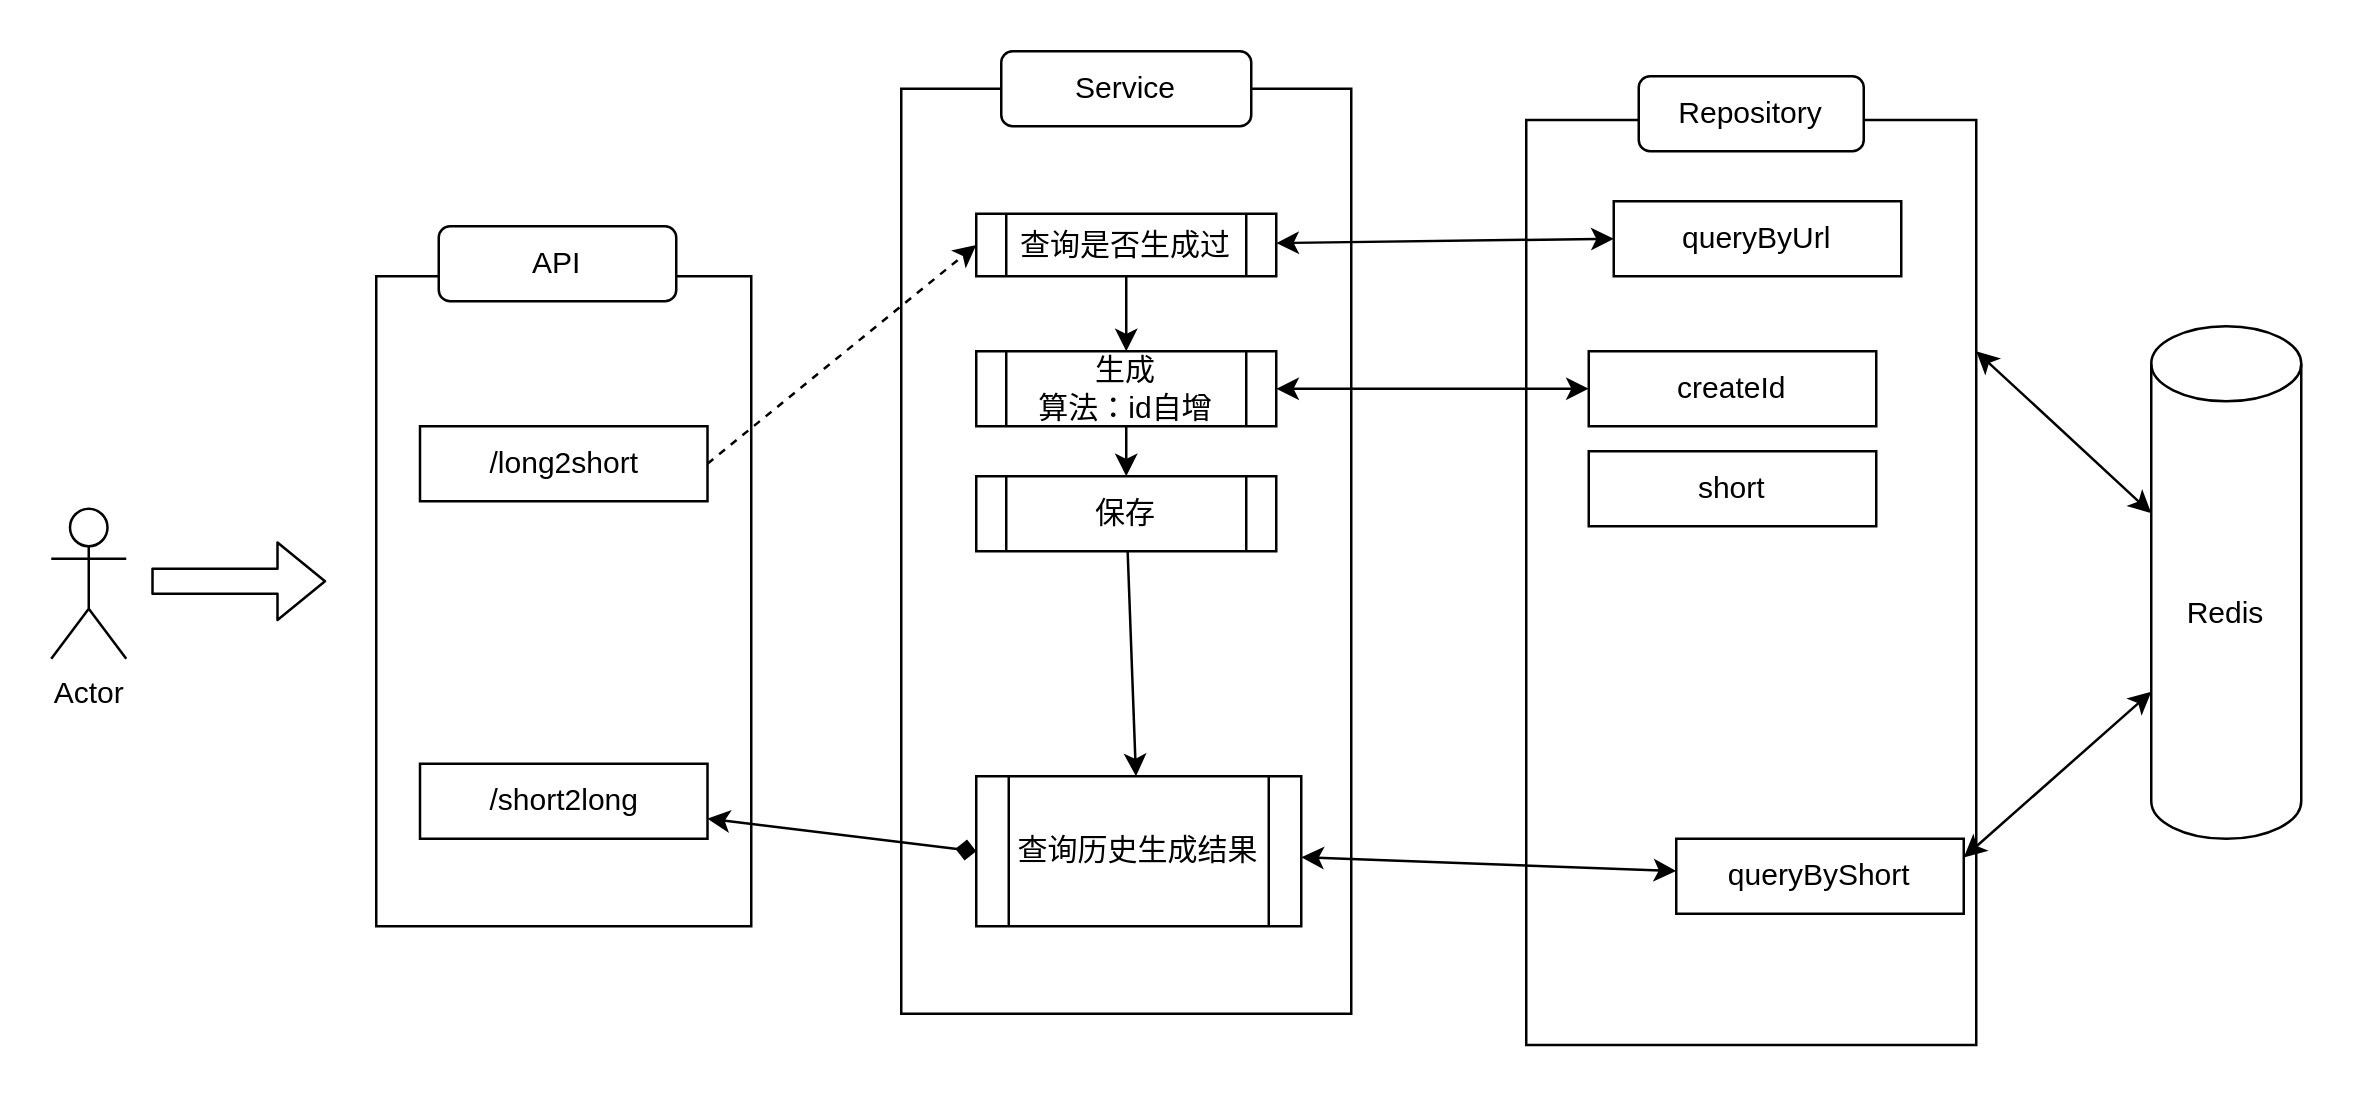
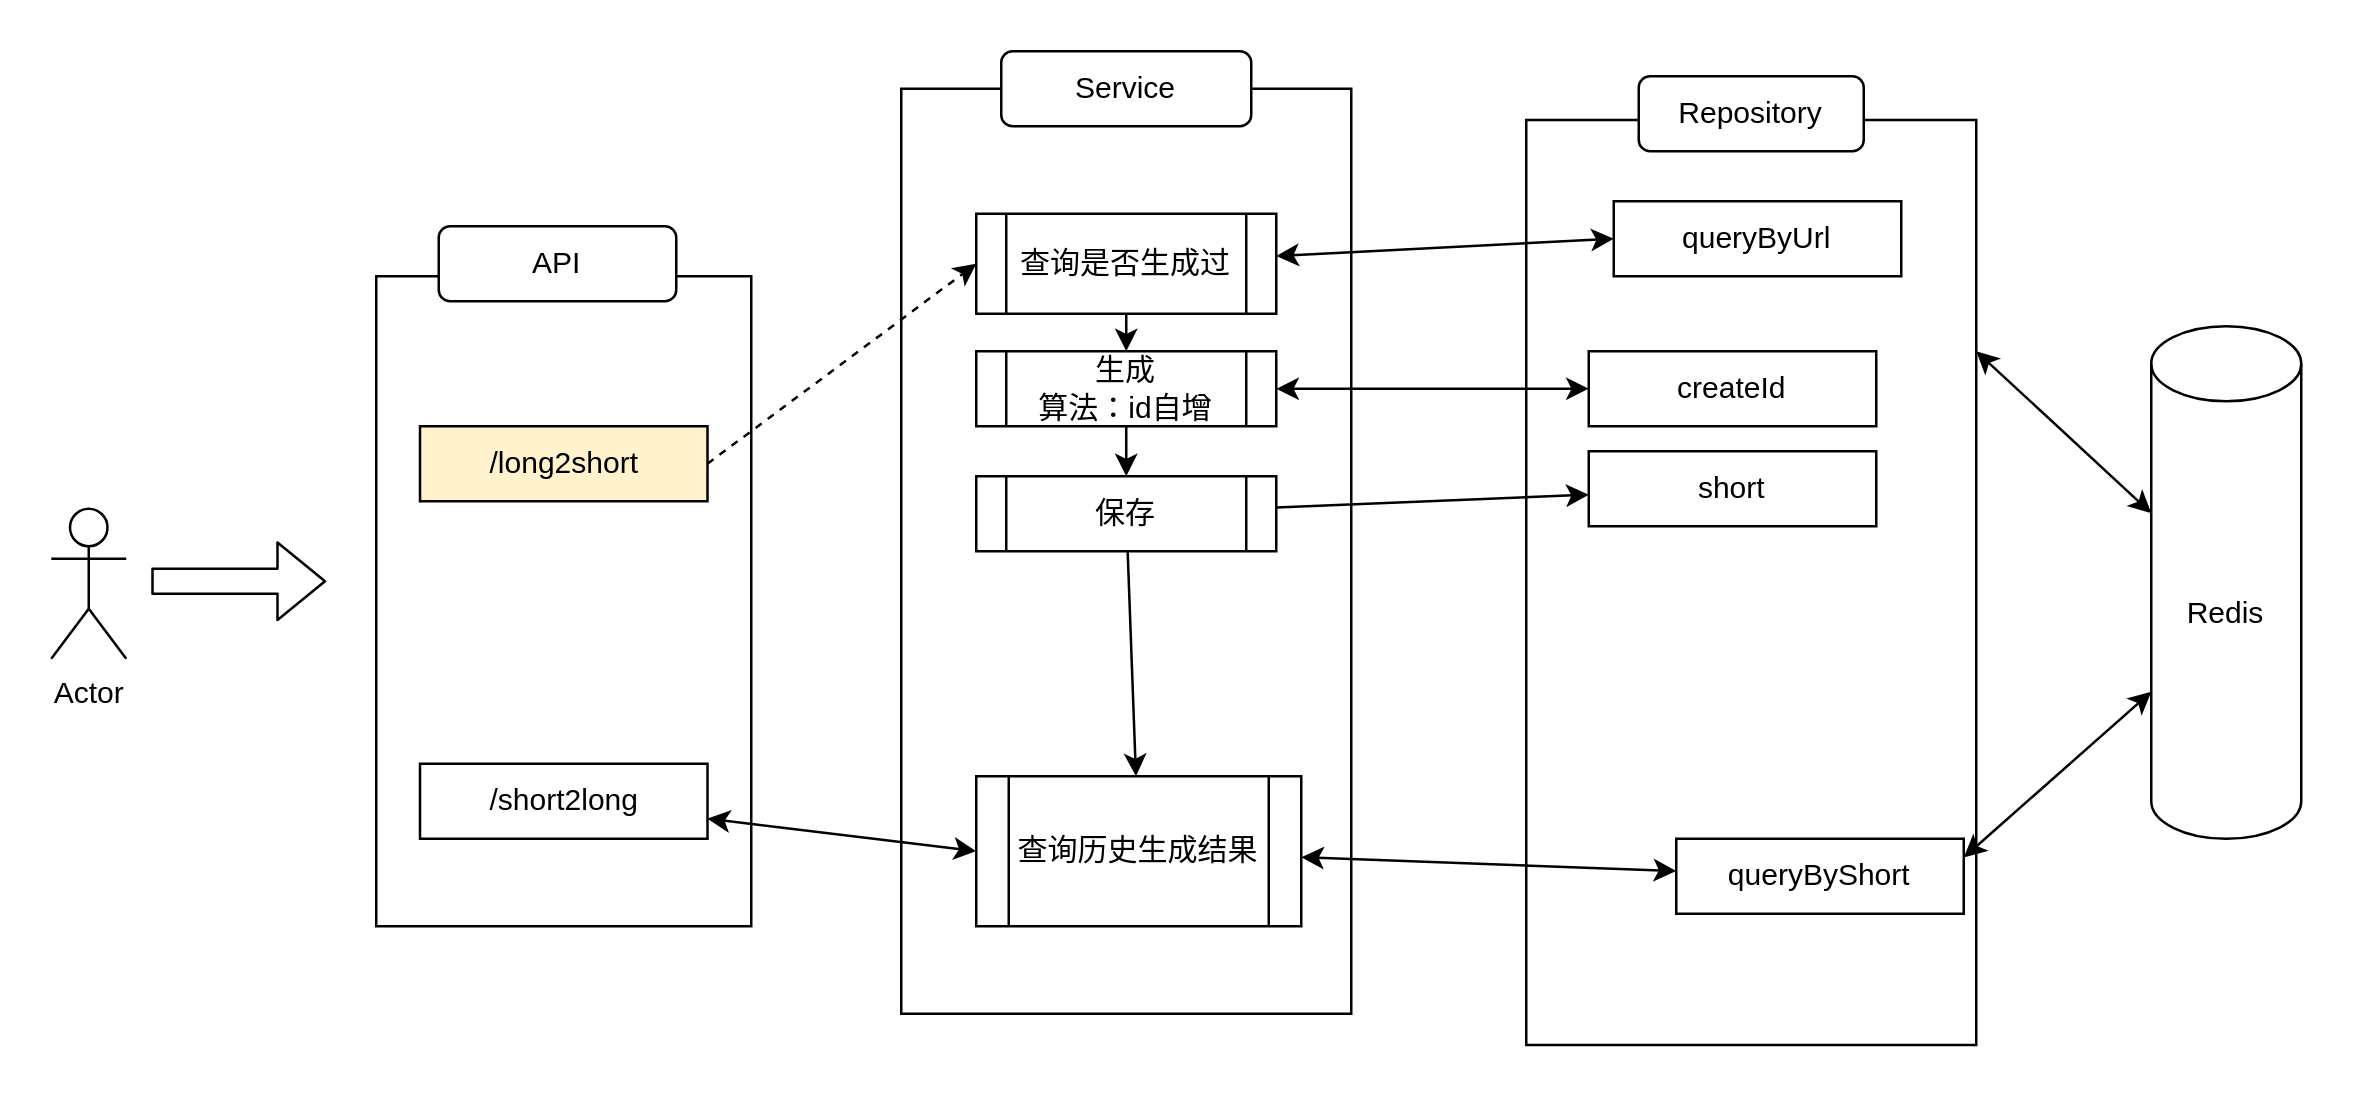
  <mxCell id="0" />
  <mxCell id="1" parent="0" />
  <mxCell id="2" style="edgeStyle=none;html=1;startArrow=classic;startFill=1;exitX=1;exitY=0.25;exitDx=0;exitDy=0;" edge="1" parent="1" source="3" target="7"><mxGeometry relative="1" as="geometry" /></mxCell>
  <mxCell id="3" value="" style="rounded=0;whiteSpace=wrap;html=1;" vertex="1" parent="1"><mxGeometry x="610" y="47.5" width="180" height="370" as="geometry" /></mxCell>
  <mxCell id="4" value="" style="rounded=0;whiteSpace=wrap;html=1;" parent="1" vertex="1"><mxGeometry x="360" y="35" width="180" height="370" as="geometry" /></mxCell>
  <mxCell id="5" value="" style="rounded=0;whiteSpace=wrap;html=1;" parent="1" vertex="1"><mxGeometry x="150" y="110" width="150" height="260" as="geometry" /></mxCell>
  <mxCell id="6" style="edgeStyle=none;html=1;entryX=0;entryY=0.5;entryDx=0;entryDy=0;startArrow=none;startFill=0;exitX=1;exitY=0.5;exitDx=0;exitDy=0;dashed=1;" parent="1" source="11" target="10" edge="1"><mxGeometry relative="1" as="geometry" /></mxCell>
  <mxCell id="7" value="Redis" style="shape=cylinder3;whiteSpace=wrap;html=1;boundedLbl=1;backgroundOutline=1;size=15;" parent="1" vertex="1"><mxGeometry x="860" y="130" width="60" height="205" as="geometry" /></mxCell>
  <mxCell id="8" style="edgeStyle=none;html=1;entryX=0;entryY=0.5;entryDx=0;entryDy=0;startArrow=classic;startFill=1;" edge="1" parent="1" source="10" target="21"><mxGeometry relative="1" as="geometry" /></mxCell>
  <mxCell id="9" style="edgeStyle=none;html=1;startArrow=none;startFill=0;" edge="1" parent="1" source="10" target="14"><mxGeometry relative="1" as="geometry" /></mxCell>
- <mxCell id="10" value="查询是否生成过" style="shape=process;whiteSpace=wrap;html=1;backgroundOutline=1;" parent="1" vertex="1"><mxGeometry x="390" y="85" width="120" height="25" as="geometry" /></mxCell>
- <mxCell id="11" value="/long2short" style="rounded=0;whiteSpace=wrap;html=1;" parent="1" vertex="1"><mxGeometry x="167.5" y="170" width="115" height="30" as="geometry" /></mxCell>
+ <mxCell id="10" value="查询是否生成过" style="shape=process;whiteSpace=wrap;html=1;backgroundOutline=1;" parent="1" vertex="1"><mxGeometry x="390" y="85" width="120" height="40" as="geometry" /></mxCell>
+ <mxCell id="11" value="/long2short" style="rounded=0;whiteSpace=wrap;html=1;fillColor=#fff2cc;" parent="1" vertex="1"><mxGeometry x="167.5" y="170" width="115" height="30" as="geometry" /></mxCell>
  <mxCell id="12" style="edgeStyle=none;html=1;startArrow=classic;startFill=1;" edge="1" parent="1" source="14" target="22"><mxGeometry relative="1" as="geometry" /></mxCell>
  <mxCell id="13" style="edgeStyle=none;html=1;startArrow=none;startFill=0;" edge="1" parent="1" source="14" target="28"><mxGeometry relative="1" as="geometry" /></mxCell>
  <mxCell id="14" value="生成&lt;br&gt;算法：id自增" style="shape=process;whiteSpace=wrap;html=1;backgroundOutline=1;" parent="1" vertex="1"><mxGeometry x="390" y="140" width="120" height="30" as="geometry" /></mxCell>
- <mxCell id="15" style="edgeStyle=none;html=1;entryX=0;entryY=0.5;entryDx=0;entryDy=0;startArrow=classic;startFill=1;endArrow=diamond;" parent="1" source="16" target="18" edge="1"><mxGeometry relative="1" as="geometry" /></mxCell>
+ <mxCell id="15" style="edgeStyle=none;html=1;entryX=0;entryY=0.5;entryDx=0;entryDy=0;startArrow=classic;startFill=1;" parent="1" source="16" target="18" edge="1"><mxGeometry relative="1" as="geometry" /></mxCell>
  <mxCell id="16" value="/short2long" style="rounded=0;whiteSpace=wrap;html=1;" parent="1" vertex="1"><mxGeometry x="167.5" y="305" width="115" height="30" as="geometry" /></mxCell>
  <mxCell id="17" style="edgeStyle=none;html=1;startArrow=classic;startFill=1;" edge="1" parent="1" source="18" target="24"><mxGeometry relative="1" as="geometry" /></mxCell>
  <mxCell id="18" value="查询历史生成结果" style="shape=process;whiteSpace=wrap;html=1;backgroundOutline=1;" parent="1" vertex="1"><mxGeometry x="390" y="310" width="130" height="60" as="geometry" /></mxCell>
  <mxCell id="19" value="Service" style="rounded=1;whiteSpace=wrap;html=1;" parent="1" vertex="1"><mxGeometry x="400" y="20" width="100" height="30" as="geometry" /></mxCell>
  <mxCell id="20" value="Repository" style="rounded=1;whiteSpace=wrap;html=1;" vertex="1" parent="1"><mxGeometry x="655" y="30" width="90" height="30" as="geometry" /></mxCell>
  <mxCell id="21" value="queryByUrl" style="rounded=0;whiteSpace=wrap;html=1;" vertex="1" parent="1"><mxGeometry x="645" y="80" width="115" height="30" as="geometry" /></mxCell>
  <mxCell id="22" value="createId" style="rounded=0;whiteSpace=wrap;html=1;" vertex="1" parent="1"><mxGeometry x="635" y="140" width="115" height="30" as="geometry" /></mxCell>
  <mxCell id="23" style="edgeStyle=none;html=1;entryX=0;entryY=0;entryDx=0;entryDy=146.25;entryPerimeter=0;startArrow=classic;startFill=1;exitX=1;exitY=0.25;exitDx=0;exitDy=0;" edge="1" parent="1" source="24" target="7"><mxGeometry relative="1" as="geometry" /></mxCell>
  <mxCell id="24" value="queryByShort" style="rounded=0;whiteSpace=wrap;html=1;" vertex="1" parent="1"><mxGeometry x="670" y="335" width="115" height="30" as="geometry" /></mxCell>
  <mxCell id="25" value="short" style="rounded=0;whiteSpace=wrap;html=1;" vertex="1" parent="1"><mxGeometry x="635" y="180" width="115" height="30" as="geometry" /></mxCell>
+ <mxCell id="26" style="edgeStyle=none;html=1;startArrow=none;startFill=0;" edge="1" parent="1" source="28" target="25"><mxGeometry relative="1" as="geometry" /></mxCell>
  <mxCell id="27" style="edgeStyle=none;html=1;startArrow=none;startFill=0;" edge="1" parent="1" source="28" target="18"><mxGeometry relative="1" as="geometry" /></mxCell>
  <mxCell id="28" value="保存" style="shape=process;whiteSpace=wrap;html=1;backgroundOutline=1;" vertex="1" parent="1"><mxGeometry x="390" y="190" width="120" height="30" as="geometry" /></mxCell>
  <mxCell id="29" value="API" style="rounded=1;whiteSpace=wrap;html=1;" vertex="1" parent="1"><mxGeometry x="175" y="90" width="95" height="30" as="geometry" /></mxCell>
  <mxCell id="30" value="" style="shape=flexArrow;endArrow=classic;html=1;" edge="1" parent="1"><mxGeometry width="50" height="50" relative="1" as="geometry"><mxPoint x="60" y="232" as="sourcePoint" /><mxPoint x="130" y="232" as="targetPoint" /></mxGeometry></mxCell>
  <mxCell id="31" value="Actor" style="shape=umlActor;verticalLabelPosition=bottom;verticalAlign=top;html=1;outlineConnect=0;" vertex="1" parent="1"><mxGeometry x="20" y="203" width="30" height="60" as="geometry" /></mxCell>
